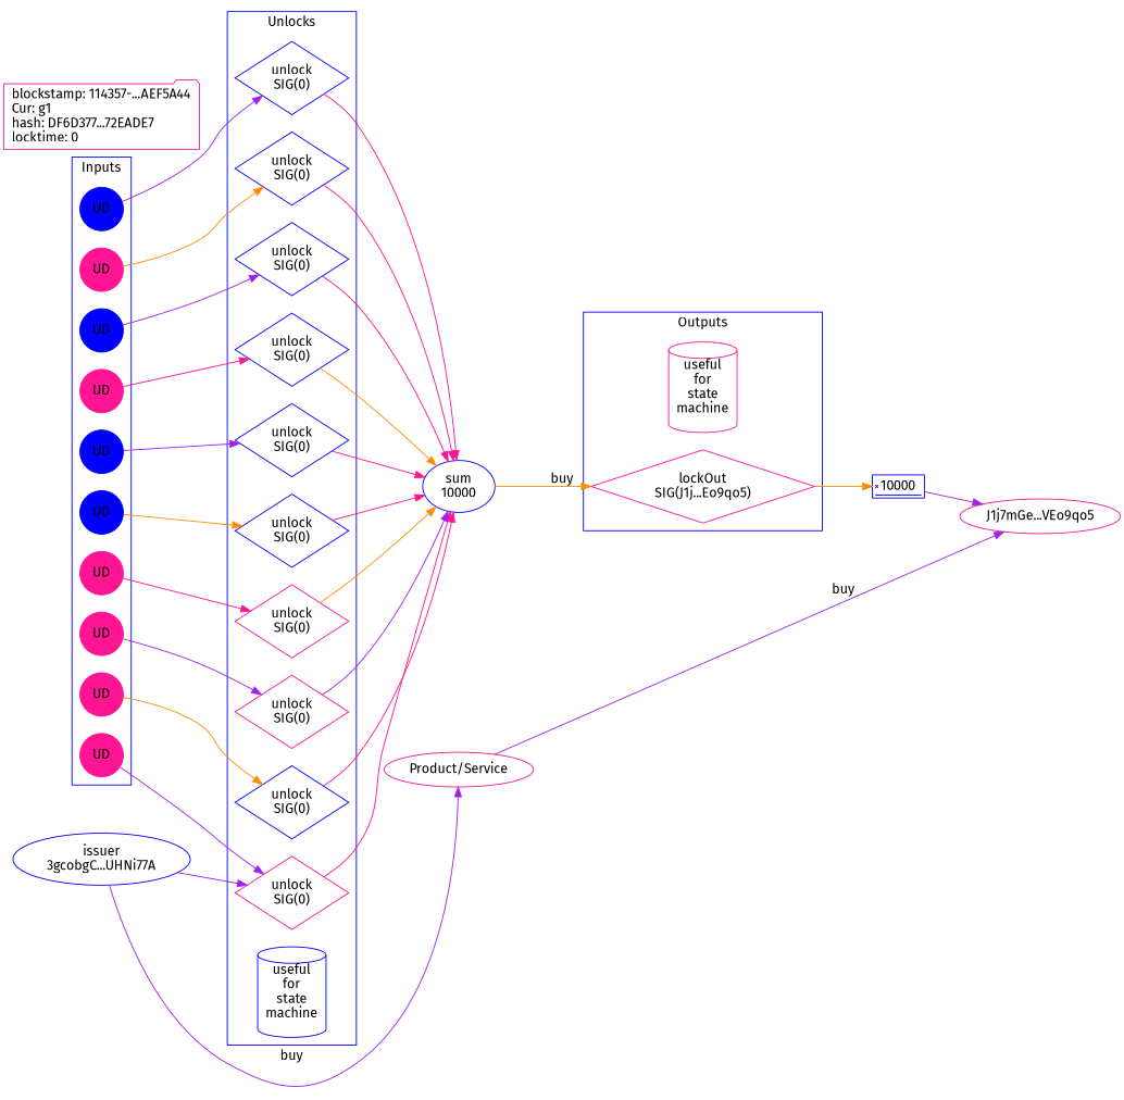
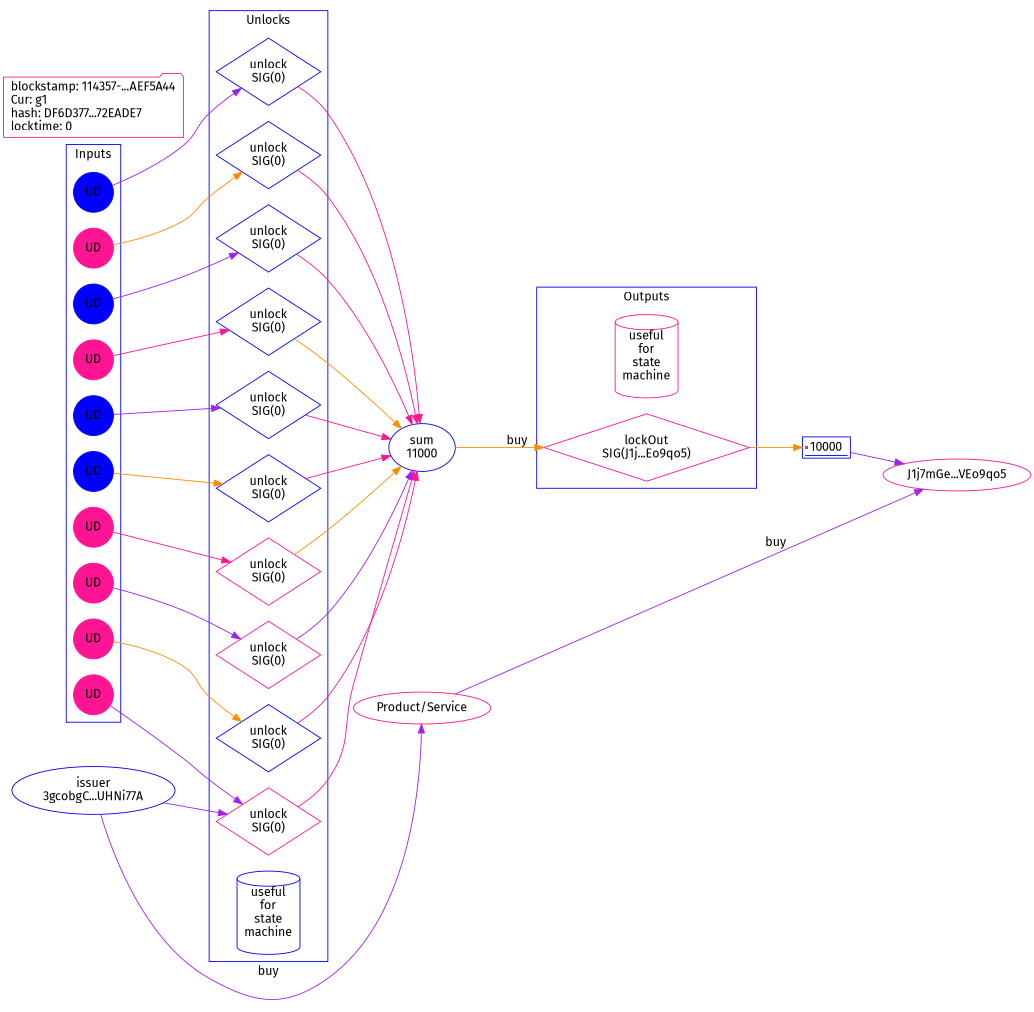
  digraph {
    fontname="Fira Sans"
    rankdir=LR
    node [color=blue fontname="Fira Sans" shape=diamond]
    edge [color=purple fontname="Fira Sans"]
    n1 [color=deeppink label="Product/Service\n" shape=""]
-   n2 [label="sum\n10000" shape=""]
+   n2 [label="sum\n11000" shape=""]
    n3 [color=deeppink label=UD shape=circle style=filled]
    n4 [color=deeppink label=UD shape=circle style=filled]
    n5 [label=UD shape=circle style=filled]
    n6 [label=UD shape=circle style=filled]
    n7 [color=deeppink label=UD shape=circle style=filled]
    n8 [color=deeppink label=UD shape=circle style=filled]
    n9 [color=deeppink label=UD shape=circle style=filled]
    n10 [label=UD shape=circle style=filled]
    n11 [color=deeppink label=UD shape=circle style=filled]
    n12 [label=UD shape=circle style=filled]
    n13 [color=deeppink label="unlock\nSIG(0)"]
    n14 [label="unlock\nSIG(0)"]
    n15 [label="unlock\nSIG(0)"]
    n16 [label="unlock\nSIG(0)"]
    n17 [color=deeppink label="unlock\nSIG(0)"]
    n18 [color=deeppink label="unlock\nSIG(0)"]
    n19 [label="unlock\nSIG(0)"]
    n20 [label="unlock\nSIG(0)"]
    n21 [label="unlock\nSIG(0)"]
    n22 [label="unlock\nSIG(0)"]
    n23 [label="useful\nfor\nstate\nmachine" shape=cylinder]
    n24 [color=deeppink label="useful\nfor\nstate\nmachine" shape=cylinder]
    n25 [color=deeppink label="lockOut\nSIG(J1j...Eo9qo5)"]
    n26 [color=deeppink label="J1j7mGe...VEo9qo5" weight=0 shape=""]
    n27 [label=10000 shape=signature]
    n28 [color=deeppink label="blockstamp: 114357-...AEF5A44\lCur: g1\lhash: DF6D377...72EADE7\llocktime: 0\l" labeljust=l shape=folder]
    n29 [label="issuer\n3gcobgC...UHNi77A" shape=""]
    subgraph sub_1 {
      rank=same
      n1
      n2
    }
    subgraph cluster_2 {
      color=blue
      label=Inputs
      labelloc=t
      n3
      n4
      n5
      n6
      n7
      n8
      n9
      n10
      n11
      n12
    }
    subgraph cluster_3 {
      color=blue
      label=Unlocks
      labelloc=t
      n13
      n14
      n15
      n16
      n17
      n18
      n19
      n20
      n21
      n22
      n23
    }
    subgraph cluster_4 {
      color=blue
      label=Outputs
      labelloc=t
      n24
      n25
    }
    n1 -> n26 [label=buy weight=0]
    n2 -> n25 [color=darkorange label=buy weight=10]
    n3 -> n13
    n4 -> n14 [color=deeppink]
    n5 -> n15
    n6 -> n16 [color=darkorange]
    n7 -> n17 [color=deeppink]
    n8 -> n18
    n9 -> n19 [color=darkorange]
    n10 -> n20
    n11 -> n21 [color=darkorange]
    n12 -> n22
    n13 -> n2 [color=deeppink]
    n14 -> n2 [color=darkorange]
    n15 -> n2 [color=deeppink]
    n16 -> n2 [color=deeppink]
    n17 -> n2 [color=darkorange]
    n18 -> n2
    n19 -> n2 [color=deeppink]
    n20 -> n2 [color=deeppink]
    n21 -> n2 [color=deeppink]
    n22 -> n2 [color=deeppink]
    n25 -> n27 [color=darkorange]
    n27 -> n26 [weight=0]
    n29 -> n1 [label=buy weight=0]
    n29 -> n13 [weight=0]
  }
